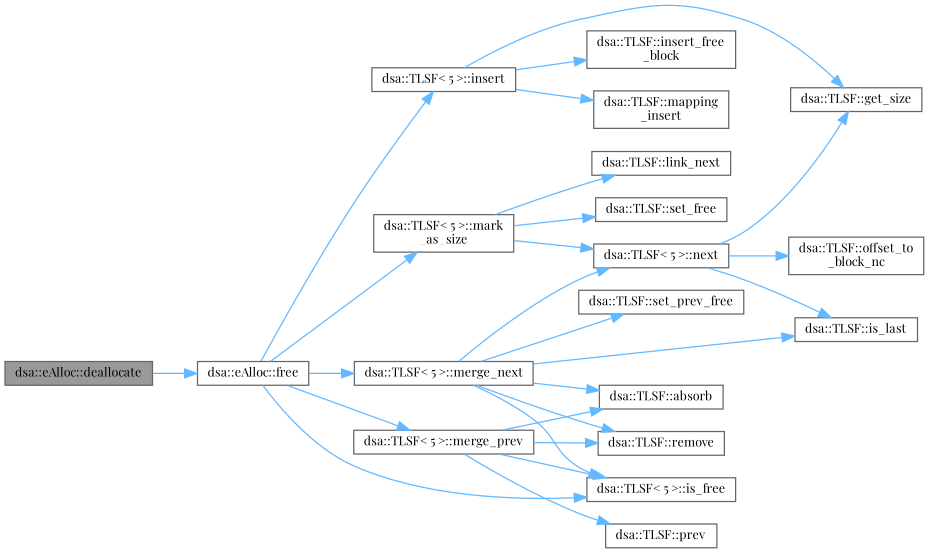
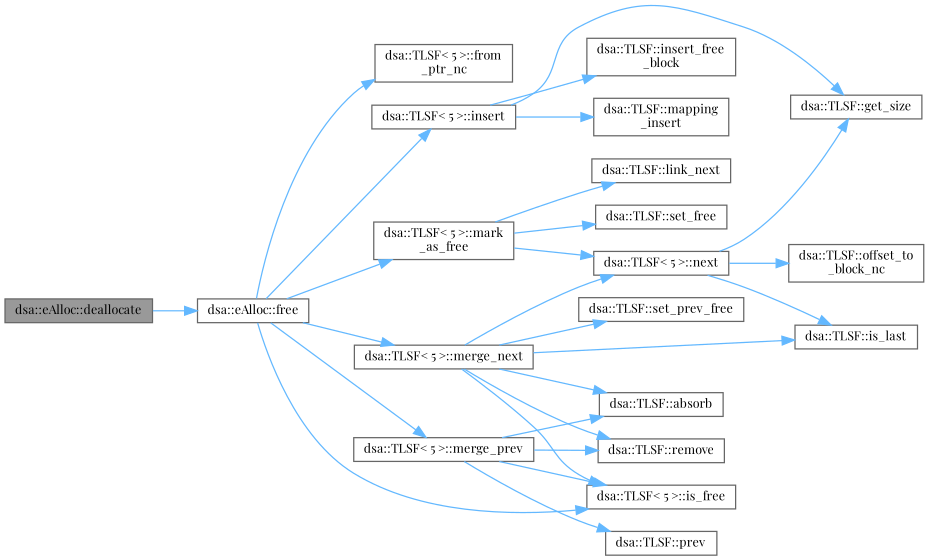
  digraph {
    fontname="Playfair Display"
    rankdir=LR
    node [color=grey40 fillcolor=white fontname="Playfair Display" fontsize=10 shape=box style=filled]
    edge [color=steelblue1 fontname="Playfair Display" fontsize=10 labelfontname=Helvetica labelfontsize=10 style=solid]
    n1 [color=gray40 fillcolor=grey60 fontcolor=black height=0.2 label="dsa::eAlloc::deallocate" width=0.4]
    n2 [height=0.2 label="dsa::eAlloc::free" width=0.4]
+   n3 [height=0.2 label="dsa::TLSF\< 5 \>::from\l_ptr_nc" width=0.4]
    n4 [height=0.2 label="dsa::TLSF\< 5 \>::insert" width=0.4]
    n5 [height=0.2 label="dsa::TLSF\< 5 \>::is_free" width=0.4]
-   n6 [height=0.2 label="dsa::TLSF\< 5 \>::mark\l_as_size" width=0.4]
+   n6 [height=0.2 label="dsa::TLSF\< 5 \>::mark\l_as_free" width=0.4]
    n7 [height=0.2 label="dsa::TLSF\< 5 \>::merge_next" width=0.4]
    n8 [height=0.2 label="dsa::TLSF\< 5 \>::merge_prev" width=0.4]
    n9 [height=0.2 label="dsa::TLSF::get_size" width=0.4]
    n10 [height=0.2 label="dsa::TLSF::insert_free\l_block" width=0.4]
    n11 [height=0.2 label="dsa::TLSF::mapping\l_insert" width=0.4]
    n12 [height=0.2 label="dsa::TLSF::link_next" width=0.4]
    n13 [height=0.2 label="dsa::TLSF\< 5 \>::next" width=0.4]
    n14 [height=0.2 label="dsa::TLSF::set_free" width=0.4]
    n15 [height=0.2 label="dsa::TLSF::set_prev_free" width=0.4]
    n16 [height=0.2 label="dsa::TLSF::is_last" width=0.4]
    n17 [height=0.2 label="dsa::TLSF::absorb" width=0.4]
    n18 [height=0.2 label="dsa::TLSF::remove" width=0.4]
    n19 [height=0.2 label="dsa::TLSF::prev" width=0.4]
    n20 [height=0.2 label="dsa::TLSF::offset_to\l_block_nc" width=0.4]
    n1 -> n2
+   n2 -> n3
    n2 -> n4
    n2 -> n5
    n2 -> n6
    n2 -> n7
    n2 -> n8
    n4 -> n9
    n4 -> n10
    n4 -> n11
    n6 -> n12
    n6 -> n13
    n6 -> n14
    n7 -> n5
    n7 -> n13
    n7 -> n15
    n7 -> n16
    n7 -> n17
    n7 -> n18
    n8 -> n5
    n8 -> n17
    n8 -> n18
    n8 -> n19
    n13 -> n9
    n13 -> n16
    n13 -> n20
  }
